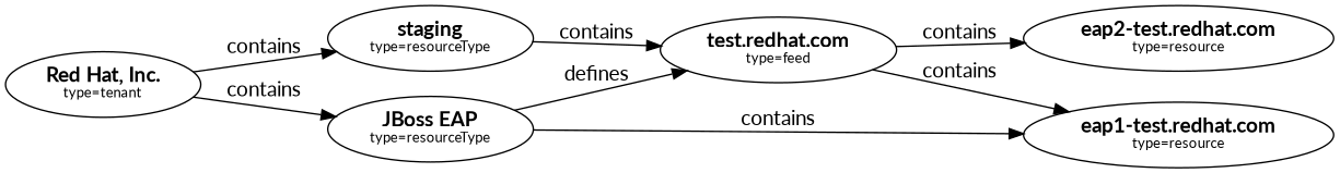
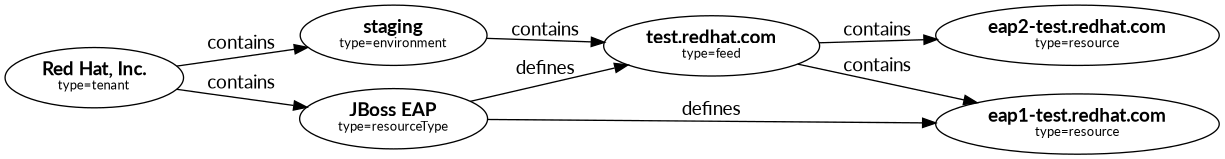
  digraph {
    fontname=Lato
    rankdir=LR
    node [fontname=Lato]
    edge [fontname=Lato]
    n1 [label=<<B>Red Hat, Inc.</B><BR/><FONT point-size="10">type=tenant</FONT>>]
-   n2 [label=<<B>staging</B><BR/><FONT point-size="10">type=resourceType</FONT>>]
+   n2 [label=<<B>staging</B><BR/><FONT point-size="10">type=environment</FONT>>]
    n3 [label=<<B>JBoss EAP</B><BR/><FONT point-size="10">type=resourceType</FONT>>]
    n4 [label=<<B>test.redhat.com</B><BR/><FONT point-size="10">type=feed</FONT>>]
    n5 [label=<<b>eap1-test.redhat.com</b><br/><font point-size="10">type=resource</font>>]
    n6 [label=<<b>eap2-test.redhat.com</b><br/><font point-size="10">type=resource</font>>]
    n1 -> n2 [label=contains]
    n1 -> n3 [label=contains]
    n2 -> n4 [label=contains]
    n3 -> n4 [label=defines]
-   n3 -> n5 [label=contains]
+   n3 -> n5 [label=defines]
    n4 -> n5 [label=contains]
    n4 -> n6 [label=contains]
  }
